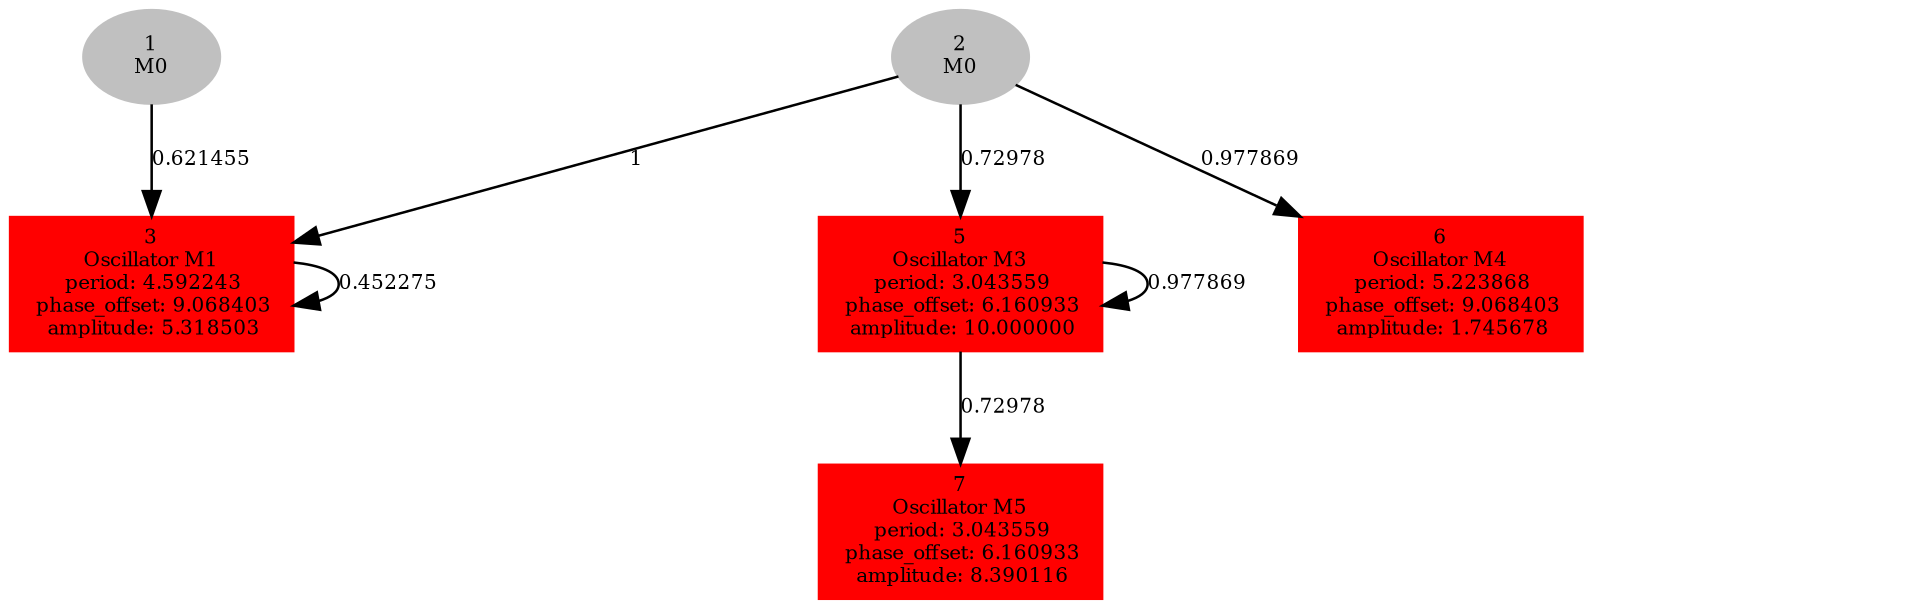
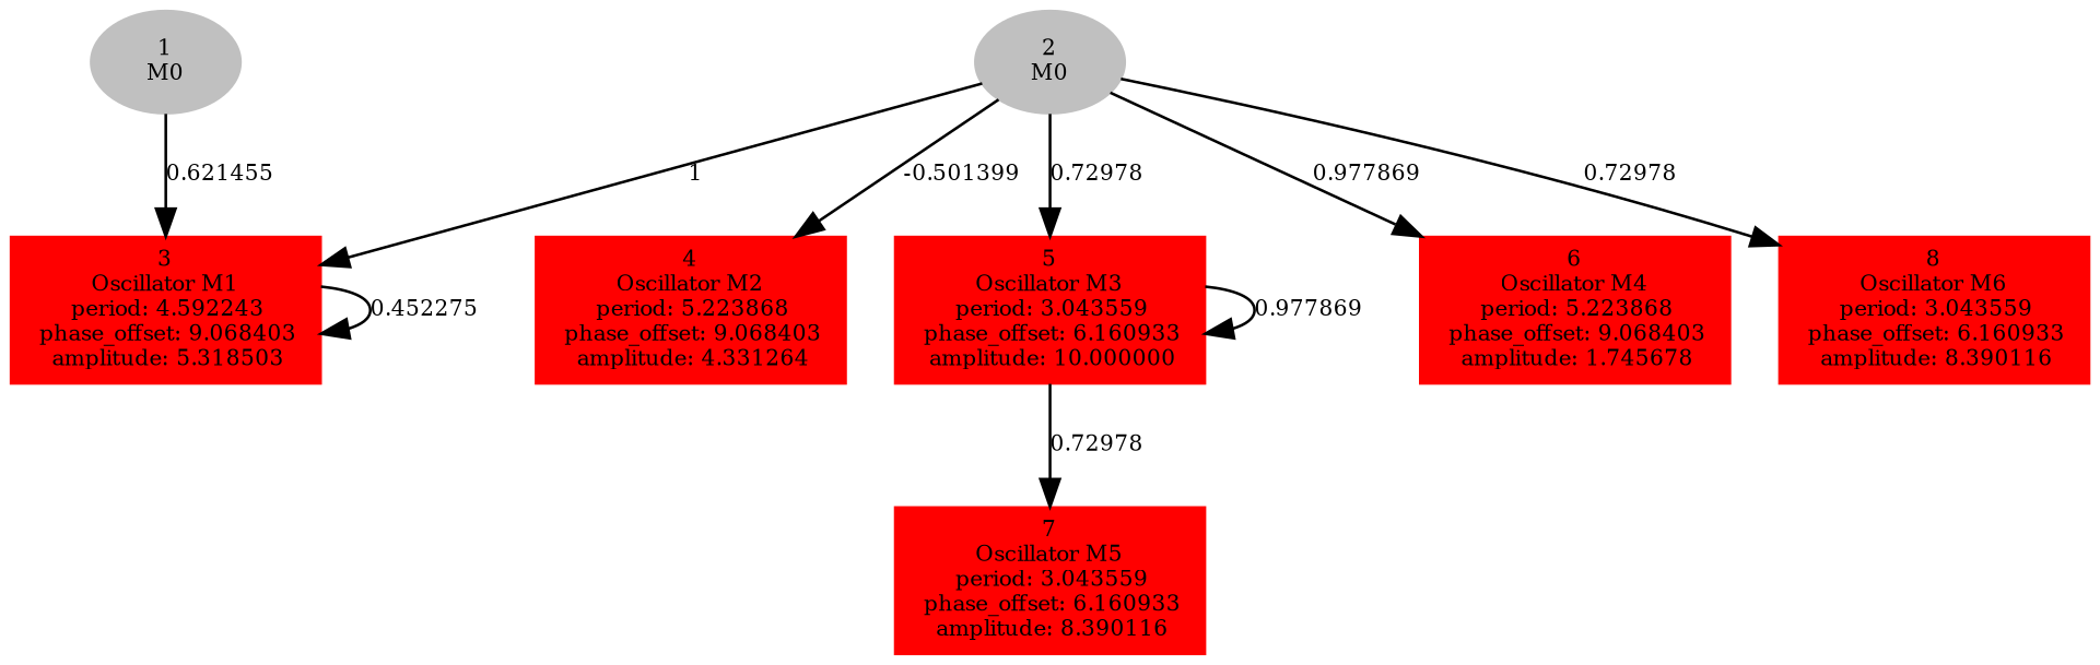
  digraph {
    forcelabels=true
    node [color=red fontsize=8 style=filled shape=box]
    edge [fontsize=8]
    n1 [color=grey label=<1<BR/>M0> shape=""]
    n2 [label=<3<BR />Oscillator M1<BR /> period: 4.592243<BR /> phase_offset: 9.068403<BR /> amplitude: 5.318503>]
    n3 [color=grey label=<2<BR/>M0> shape=""]
+   n4 [label=<4<BR />Oscillator M2<BR /> period: 5.223868<BR /> phase_offset: 9.068403<BR /> amplitude: 4.331264>]
    n5 [label=<5<BR />Oscillator M3<BR /> period: 3.043559<BR /> phase_offset: 6.160933<BR /> amplitude: 10.000000>]
    n6 [label=<6<BR />Oscillator M4<BR /> period: 5.223868<BR /> phase_offset: 9.068403<BR /> amplitude: 1.745678>]
+   n7 [label=<8<BR />Oscillator M6<BR /> period: 3.043559<BR /> phase_offset: 6.160933<BR /> amplitude: 8.390116>]
    n8 [label=<7<BR />Oscillator M5<BR /> period: 3.043559<BR /> phase_offset: 6.160933<BR /> amplitude: 8.390116>]
    n1 -> n2 [label="0.621455 "]
    n2 -> n2 [label="0.452275 "]
    n3 -> n2 [label="1 "]
+   n3 -> n4 [label="-0.501399 "]
    n3 -> n5 [label="0.72978 "]
    n3 -> n6 [label="0.977869 "]
+   n3 -> n7 [label="0.72978 "]
    n5 -> n5 [label="0.977869 "]
    n5 -> n8 [label="0.72978 "]
  }
